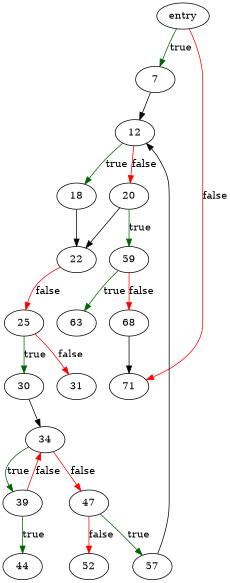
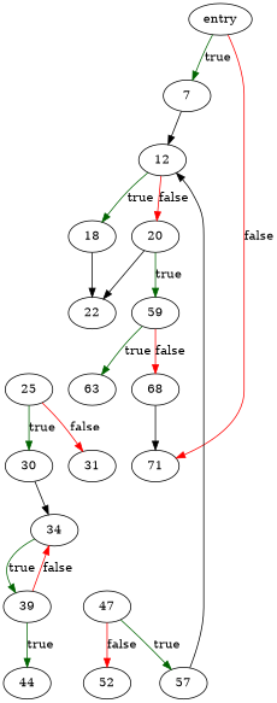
  digraph {
    edge [color=darkgreen]
    n1 [label=entry]
    7
    71
    12
    18
    20
    22
    59
    25
    30
    31
    63
    68
    34
    39
    47
    44
    52
    57
    n1 -> 7 [label=true]
    n1 -> 71 [color=red label=false]
    7 -> 12 [color=""]
    12 -> 18 [label=true]
    12 -> 20 [color=red label=false]
    18 -> 22 [color=""]
    20 -> 22 [color=""]
    20 -> 59 [label=true]
-   22 -> 25 [color=red label=false]
    59 -> 63 [label=true]
    59 -> 68 [color=red label=false]
    25 -> 30 [label=true]
    25 -> 31 [color=red label=false]
    30 -> 34 [color=""]
    68 -> 71 [color=""]
    34 -> 39 [label=true]
-   34 -> 47 [color=red label=false]
    39 -> 34 [color=red label=false]
    39 -> 44 [label=true]
    47 -> 52 [color=red label=false]
    47 -> 57 [label=true]
    57 -> 12 [color=""]
  }
